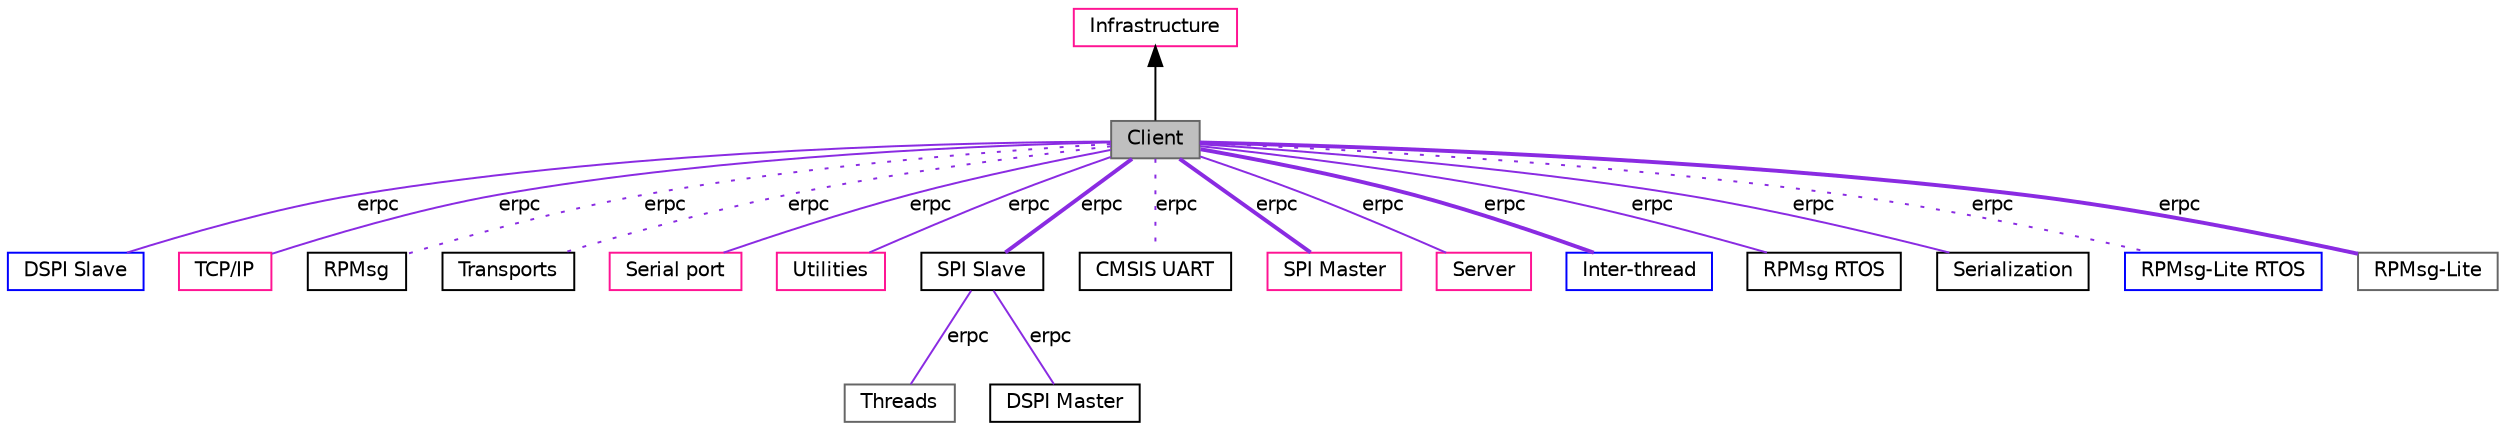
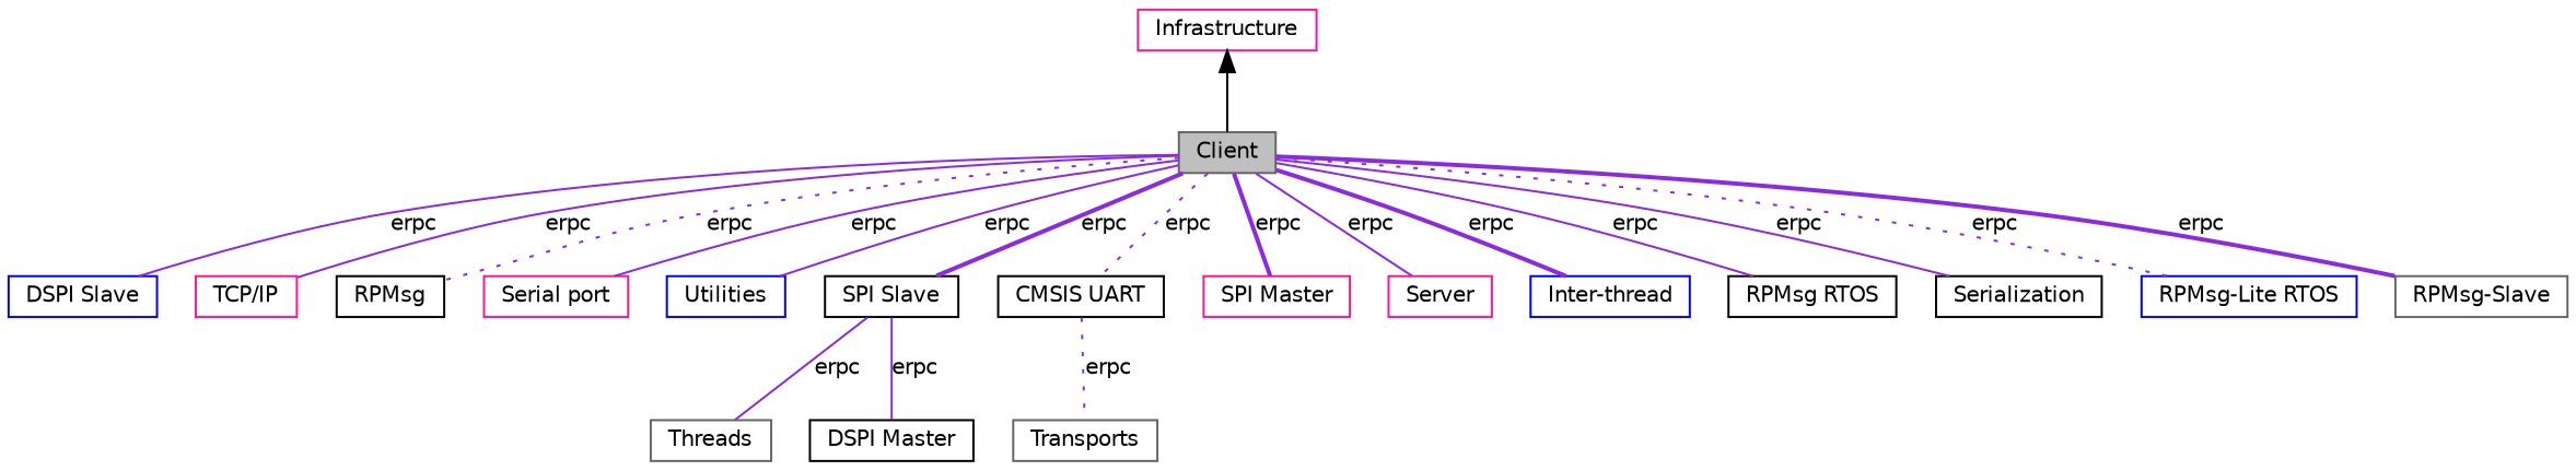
  digraph {
    rankdir=TB
    node [color=black fillcolor=white fontname=Helvetica fontsize=10 shape=record style=filled]
    edge [dir=none fontname=Helvetica fontsize=10 labelfontname=Helvetica labelfontsize=10 shape=plaintext style=solid color=blueviolet]
    n1 [color=blue height=0.2 label="DSPI Slave" width=0.4]
    n2 [color=gray40 height=0.2 label=Threads width=0.4]
    n3 [color=deeppink height=0.2 label="TCP/IP" width=0.4]
    n4 [height=0.2 label=RPMsg width=0.4]
    n5 [color=deeppink height=0.2 label=Infrastructure width=0.4]
    n6 [color=gray40 fillcolor=grey75 fontcolor=black height=0.2 label=Client width=0.4]
-   n7 [height=0.2 label=Transports width=0.4]
+   n7 [color=gray40 height=0.2 label=Transports width=0.4]
    n8 [color=deeppink height=0.2 label="Serial port" width=0.4]
-   n9 [color=deeppink height=0.2 label=Utilities width=0.4]
+   n9 [color=blue height=0.2 label=Utilities width=0.4]
    n10 [height=0.2 label="SPI Slave" width=0.4]
    n11 [height=0.2 label="CMSIS UART" width=0.4]
    n12 [color=deeppink height=0.2 label="SPI Master" width=0.4]
    n13 [color=deeppink height=0.2 label=Server width=0.4]
    n14 [color=blue height=0.2 label="Inter-thread" width=0.4]
    n15 [height=0.2 label="RPMsg RTOS" width=0.4]
    n16 [height=0.2 label=Serialization width=0.4]
    n17 [color=blue height=0.2 label="RPMsg-Lite RTOS" width=0.4]
-   n18 [color=gray40 height=0.2 label="RPMsg-Lite" width=0.4]
+   n18 [color=gray40 height=0.2 label="RPMsg-Slave" width=0.4]
    n19 [height=0.2 label="DSPI Master" width=0.4]
    n5 -> n6 [dir=back color=""]
    n6 -> n1 [label=erpc]
    n6 -> n3 [label=erpc]
    n6 -> n4 [label=erpc style=dotted]
-   n6 -> n7 [label=erpc style=dotted]
+   n11 -> n7 [label=erpc style=dotted]
    n6 -> n8 [label=erpc]
    n6 -> n9 [label=erpc]
    n6 -> n10 [label=erpc style=bold]
    n6 -> n11 [label=erpc style=dotted]
    n6 -> n12 [label=erpc style=bold]
    n6 -> n13 [label=erpc]
    n6 -> n14 [label=erpc style=bold]
    n6 -> n15 [label=erpc]
    n6 -> n16 [label=erpc]
    n6 -> n17 [label=erpc style=dotted]
    n6 -> n18 [label=erpc style=bold]
    n10 -> n2 [label=erpc]
    n10 -> n19 [label=erpc]
  }
